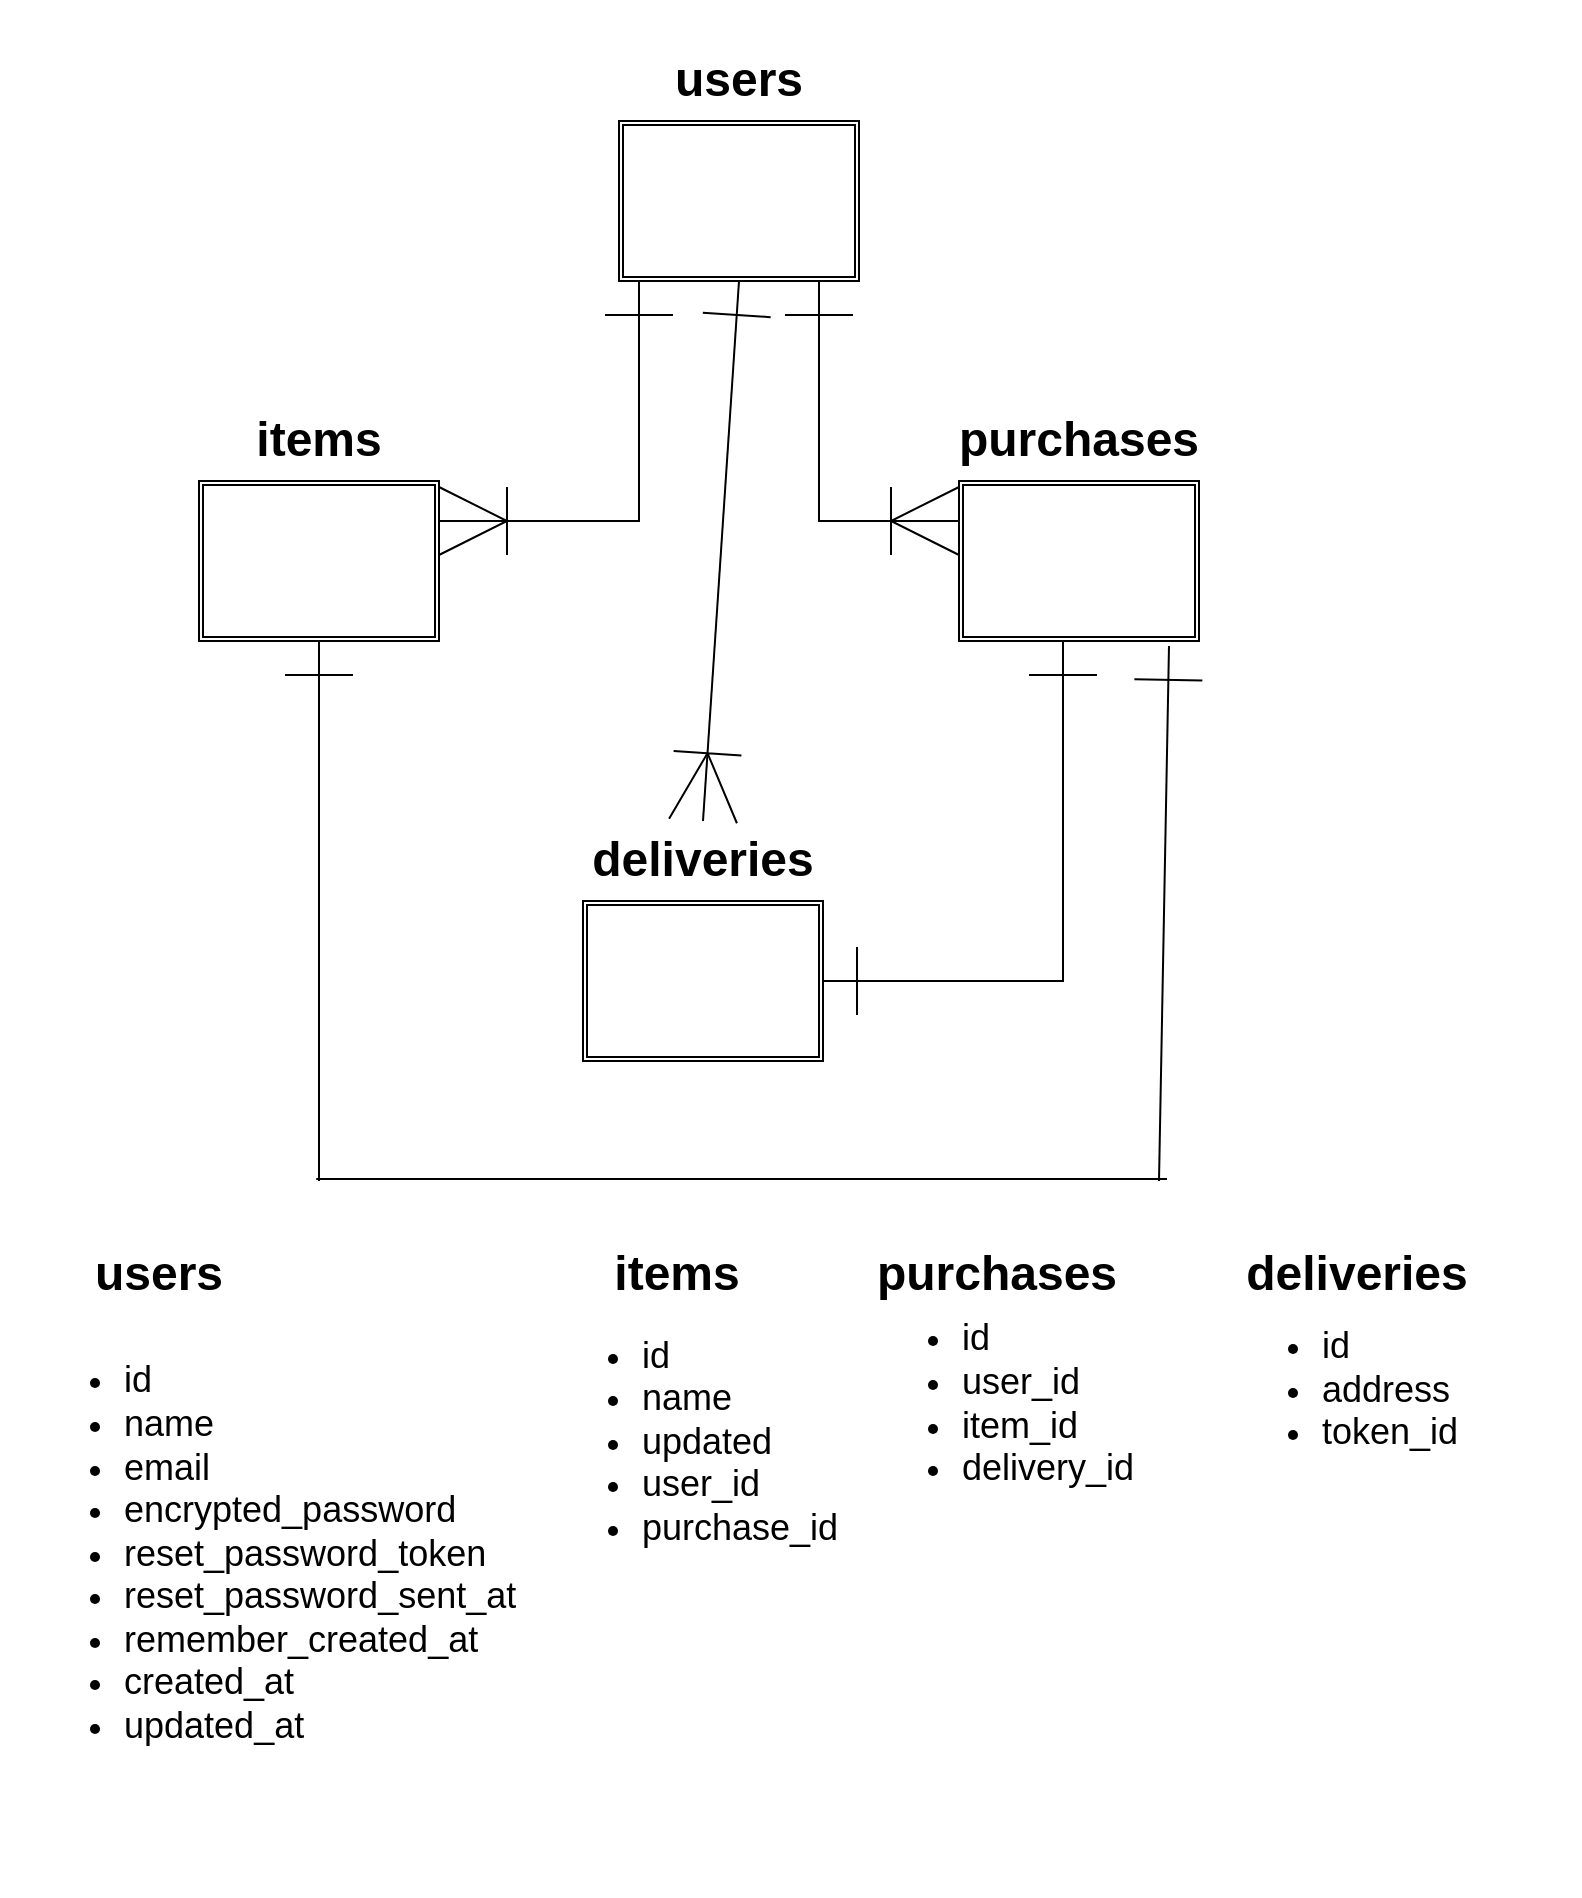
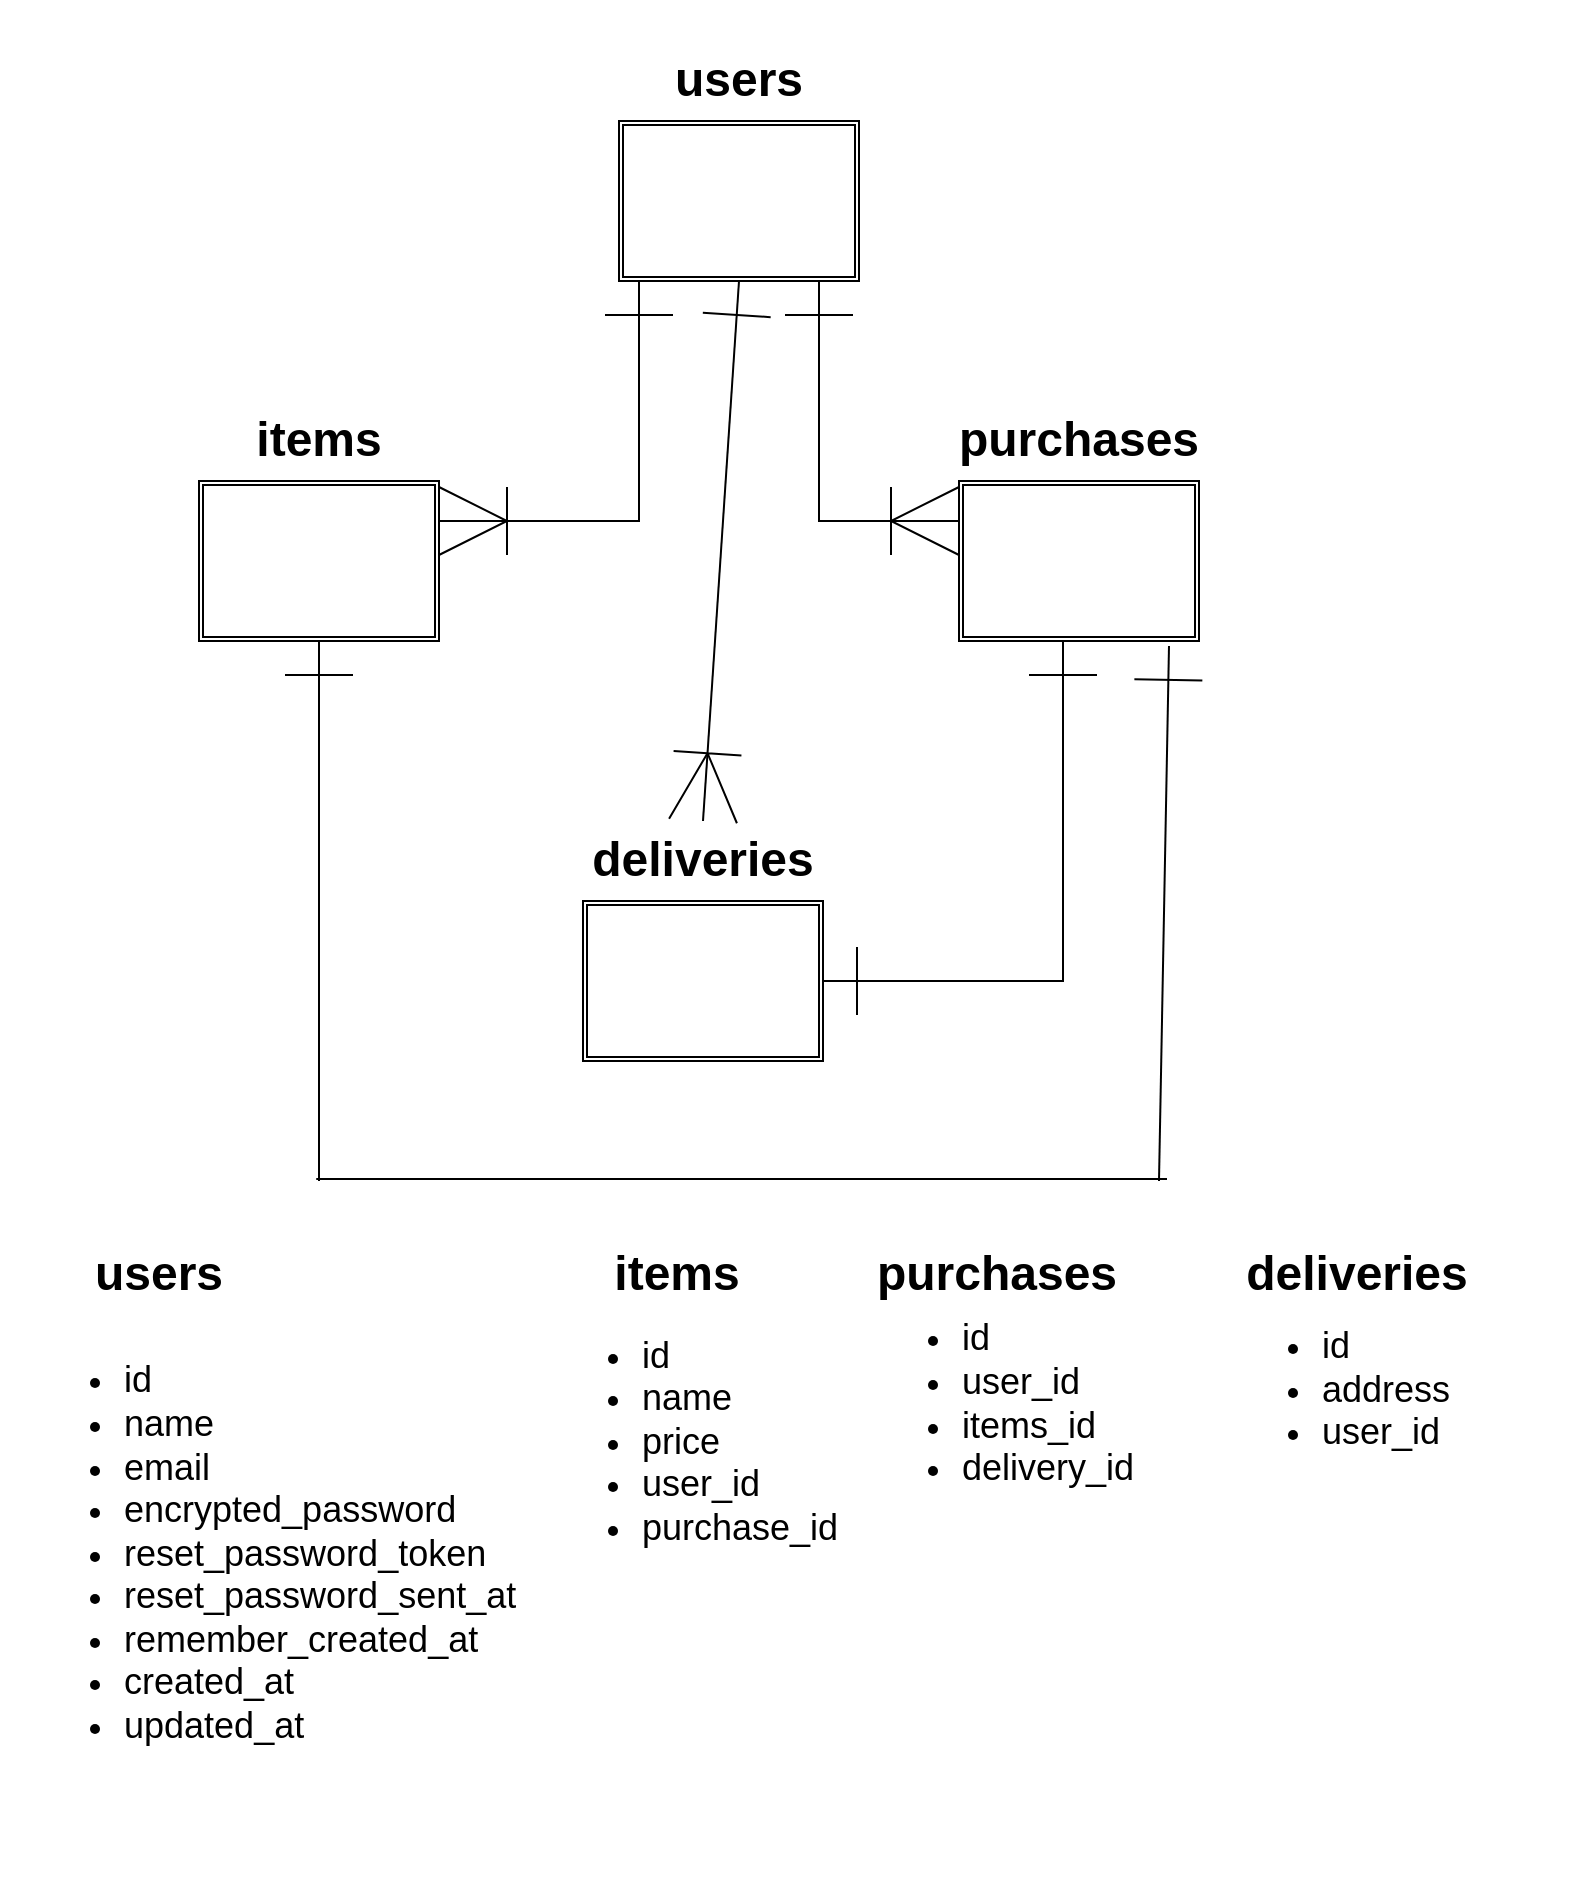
  <mxCell id="0" />
  <mxCell id="1" parent="0" />
  <mxCell id="2" value="" style="shape=ext;double=1;rounded=0;whiteSpace=wrap;html=1;" vertex="1" parent="1"><mxGeometry x="309" y="60" width="120" height="80" as="geometry" /></mxCell>
  <mxCell id="3" value="users" style="text;strokeColor=none;fillColor=none;html=1;fontSize=24;fontStyle=1;verticalAlign=middle;align=center;" vertex="1" parent="1"><mxGeometry x="319" y="20" width="100" height="40" as="geometry" /></mxCell>
  <mxCell id="4" value="" style="shape=ext;double=1;rounded=0;whiteSpace=wrap;html=1;" vertex="1" parent="1"><mxGeometry x="99" y="240" width="120" height="80" as="geometry" /></mxCell>
  <mxCell id="5" value="items" style="text;strokeColor=none;fillColor=none;html=1;fontSize=24;fontStyle=1;verticalAlign=middle;align=center;" vertex="1" parent="1"><mxGeometry x="109" y="200" width="100" height="40" as="geometry" /></mxCell>
  <mxCell id="6" value="" style="shape=ext;double=1;rounded=0;whiteSpace=wrap;html=1;" vertex="1" parent="1"><mxGeometry x="479" y="240" width="120" height="80" as="geometry" /></mxCell>
  <mxCell id="7" value="purchases" style="text;strokeColor=none;fillColor=none;html=1;fontSize=24;fontStyle=1;verticalAlign=middle;align=center;" vertex="1" parent="1"><mxGeometry x="489" y="200" width="100" height="40" as="geometry" /></mxCell>
  <mxCell id="8" value="" style="shape=ext;double=1;rounded=0;whiteSpace=wrap;html=1;" vertex="1" parent="1"><mxGeometry x="291" y="450" width="120" height="80" as="geometry" /></mxCell>
  <mxCell id="9" value="deliveries" style="text;strokeColor=none;fillColor=none;html=1;fontSize=24;fontStyle=1;verticalAlign=middle;align=center;" vertex="1" parent="1"><mxGeometry x="301" y="410" width="100" height="40" as="geometry" /></mxCell>
  <mxCell id="10" value="" style="edgeStyle=segmentEdgeStyle;endArrow=ERone;html=1;curved=0;rounded=0;endSize=32;startSize=32;targetPerimeterSpacing=0;exitX=1;exitY=0.25;exitDx=0;exitDy=0;endFill=0;startArrow=ERoneToMany;startFill=0;" edge="1" parent="1" source="4"><mxGeometry width="50" height="50" relative="1" as="geometry"><mxPoint x="269" y="190" as="sourcePoint" /><mxPoint x="319" y="140" as="targetPoint" /></mxGeometry></mxCell>
  <mxCell id="11" value="" style="endArrow=ERone;html=1;startSize=32;endSize=32;targetPerimeterSpacing=0;exitX=0.5;exitY=0;exitDx=0;exitDy=0;startArrow=ERoneToMany;startFill=0;endFill=0;" edge="1" parent="1" source="9"><mxGeometry width="50" height="50" relative="1" as="geometry"><mxPoint x="329" y="230" as="sourcePoint" /><mxPoint x="369" y="140" as="targetPoint" /></mxGeometry></mxCell>
  <mxCell id="12" value="" style="edgeStyle=segmentEdgeStyle;endArrow=ERone;html=1;curved=0;rounded=0;endSize=32;startSize=32;targetPerimeterSpacing=0;exitX=0;exitY=0.25;exitDx=0;exitDy=0;endFill=0;startArrow=ERoneToMany;startFill=0;" edge="1" parent="1" source="6"><mxGeometry width="50" height="50" relative="1" as="geometry"><mxPoint x="359" y="190" as="sourcePoint" /><mxPoint x="409" y="140" as="targetPoint" /></mxGeometry></mxCell>
  <mxCell id="13" value="" style="edgeStyle=segmentEdgeStyle;endArrow=ERone;html=1;curved=0;rounded=0;endSize=32;startSize=32;targetPerimeterSpacing=0;exitX=1;exitY=0.5;exitDx=0;exitDy=0;endFill=0;startArrow=ERone;startFill=0;" edge="1" parent="1" source="8"><mxGeometry width="50" height="50" relative="1" as="geometry"><mxPoint x="481" y="490" as="sourcePoint" /><mxPoint x="531" y="320" as="targetPoint" /><Array as="points"><mxPoint x="531" y="490" /></Array></mxGeometry></mxCell>
  <mxCell id="14" value="" style="endArrow=ERone;html=1;startSize=32;endSize=32;targetPerimeterSpacing=0;entryX=0.5;entryY=1;entryDx=0;entryDy=0;endFill=0;" edge="1" parent="1" target="4"><mxGeometry width="50" height="50" relative="1" as="geometry"><mxPoint x="159" y="590" as="sourcePoint" /><mxPoint x="189" y="530" as="targetPoint" /></mxGeometry></mxCell>
  <mxCell id="15" value="" style="endArrow=none;html=1;startSize=32;endSize=32;targetPerimeterSpacing=0;" edge="1" parent="1"><mxGeometry width="50" height="50" relative="1" as="geometry"><mxPoint x="263" y="589" as="sourcePoint" /><mxPoint x="583" y="589" as="targetPoint" /><Array as="points"><mxPoint x="153" y="589" /><mxPoint x="263" y="589" /></Array></mxGeometry></mxCell>
  <mxCell id="16" value="" style="endArrow=ERone;html=1;startSize=32;endSize=32;targetPerimeterSpacing=0;entryX=0.875;entryY=1.031;entryDx=0;entryDy=0;entryPerimeter=0;endFill=0;" edge="1" parent="1" target="6"><mxGeometry width="50" height="50" relative="1" as="geometry"><mxPoint x="579" y="590" as="sourcePoint" /><mxPoint x="489" y="370" as="targetPoint" /></mxGeometry></mxCell>
  <mxCell id="17" value="users" style="text;strokeColor=none;fillColor=none;html=1;fontSize=24;fontStyle=1;verticalAlign=middle;align=center;" vertex="1" parent="1"><mxGeometry x="29" y="617" width="100" height="40" as="geometry" /></mxCell>
  <mxCell id="18" value="&lt;ul style=&quot;font-size: 18px;&quot;&gt;&lt;li&gt;id&lt;/li&gt;&lt;li&gt;name&lt;/li&gt;&lt;li&gt;email&lt;/li&gt;&lt;li&gt;encrypted_password&lt;/li&gt;&lt;li&gt;reset_password_token&lt;/li&gt;&lt;li&gt;reset_password_sent_at&lt;/li&gt;&lt;li&gt;remember_created_at&lt;/li&gt;&lt;li&gt;created_at&lt;/li&gt;&lt;li&gt;updated_at&lt;/li&gt;&lt;/ul&gt;" style="text;strokeColor=none;fillColor=none;html=1;whiteSpace=wrap;verticalAlign=middle;overflow=hidden;" vertex="1" parent="1"><mxGeometry x="20" y="627" width="250" height="300" as="geometry" /></mxCell>
  <mxCell id="19" value="items" style="text;strokeColor=none;fillColor=none;html=1;fontSize=24;fontStyle=1;verticalAlign=middle;align=center;" vertex="1" parent="1"><mxGeometry x="288" y="617" width="100" height="40" as="geometry" /></mxCell>
- <mxCell id="20" value="&lt;ul style=&quot;font-size: 18px;&quot;&gt;&lt;li&gt;id&lt;/li&gt;&lt;li&gt;name&lt;/li&gt;&lt;li&gt;updated&lt;/li&gt;&lt;li&gt;user_id&lt;/li&gt;&lt;li&gt;purchase_id&lt;/li&gt;&lt;/ul&gt;" style="text;strokeColor=none;fillColor=none;html=1;whiteSpace=wrap;verticalAlign=middle;overflow=hidden;" vertex="1" parent="1"><mxGeometry x="279" y="632" width="150" height="178" as="geometry" /></mxCell>
+ <mxCell id="20" value="&lt;ul style=&quot;font-size: 18px;&quot;&gt;&lt;li&gt;id&lt;/li&gt;&lt;li&gt;name&lt;/li&gt;&lt;li&gt;price&lt;/li&gt;&lt;li&gt;user_id&lt;/li&gt;&lt;li&gt;purchase_id&lt;/li&gt;&lt;/ul&gt;" style="text;strokeColor=none;fillColor=none;html=1;whiteSpace=wrap;verticalAlign=middle;overflow=hidden;" vertex="1" parent="1"><mxGeometry x="279" y="632" width="150" height="178" as="geometry" /></mxCell>
  <mxCell id="21" value="purchases" style="text;strokeColor=none;fillColor=none;html=1;fontSize=24;fontStyle=1;verticalAlign=middle;align=center;" vertex="1" parent="1"><mxGeometry x="448" y="617" width="100" height="40" as="geometry" /></mxCell>
- <mxCell id="22" value="&lt;ul style=&quot;font-size: 18px;&quot;&gt;&lt;li&gt;id&lt;/li&gt;&lt;li&gt;user_id&lt;/li&gt;&lt;li&gt;item_id&lt;/li&gt;&lt;li&gt;delivery_id&lt;/li&gt;&lt;/ul&gt;" style="text;strokeColor=none;fillColor=none;html=1;whiteSpace=wrap;verticalAlign=middle;overflow=hidden;" vertex="1" parent="1"><mxGeometry x="439" y="632" width="150" height="140" as="geometry" /></mxCell>
+ <mxCell id="22" value="&lt;ul style=&quot;font-size: 18px;&quot;&gt;&lt;li&gt;id&lt;/li&gt;&lt;li&gt;user_id&lt;/li&gt;&lt;li&gt;items_id&lt;/li&gt;&lt;li&gt;delivery_id&lt;/li&gt;&lt;/ul&gt;" style="text;strokeColor=none;fillColor=none;html=1;whiteSpace=wrap;verticalAlign=middle;overflow=hidden;" vertex="1" parent="1"><mxGeometry x="439" y="632" width="150" height="140" as="geometry" /></mxCell>
  <mxCell id="23" value="deliveries" style="text;strokeColor=none;fillColor=none;html=1;fontSize=24;fontStyle=1;verticalAlign=middle;align=center;" vertex="1" parent="1"><mxGeometry x="628" y="617" width="100" height="40" as="geometry" /></mxCell>
- <mxCell id="24" value="&lt;ul style=&quot;font-size: 18px;&quot;&gt;&lt;li&gt;id&lt;/li&gt;&lt;li&gt;address&lt;/li&gt;&lt;li&gt;token_id&lt;/li&gt;&lt;/ul&gt;" style="text;strokeColor=none;fillColor=none;html=1;whiteSpace=wrap;verticalAlign=middle;overflow=hidden;" vertex="1" parent="1"><mxGeometry x="619" y="625" width="150" height="140" as="geometry" /></mxCell>
+ <mxCell id="24" value="&lt;ul style=&quot;font-size: 18px;&quot;&gt;&lt;li&gt;id&lt;/li&gt;&lt;li&gt;address&lt;/li&gt;&lt;li&gt;user_id&lt;/li&gt;&lt;/ul&gt;" style="text;strokeColor=none;fillColor=none;html=1;whiteSpace=wrap;verticalAlign=middle;overflow=hidden;" vertex="1" parent="1"><mxGeometry x="619" y="625" width="150" height="140" as="geometry" /></mxCell>
